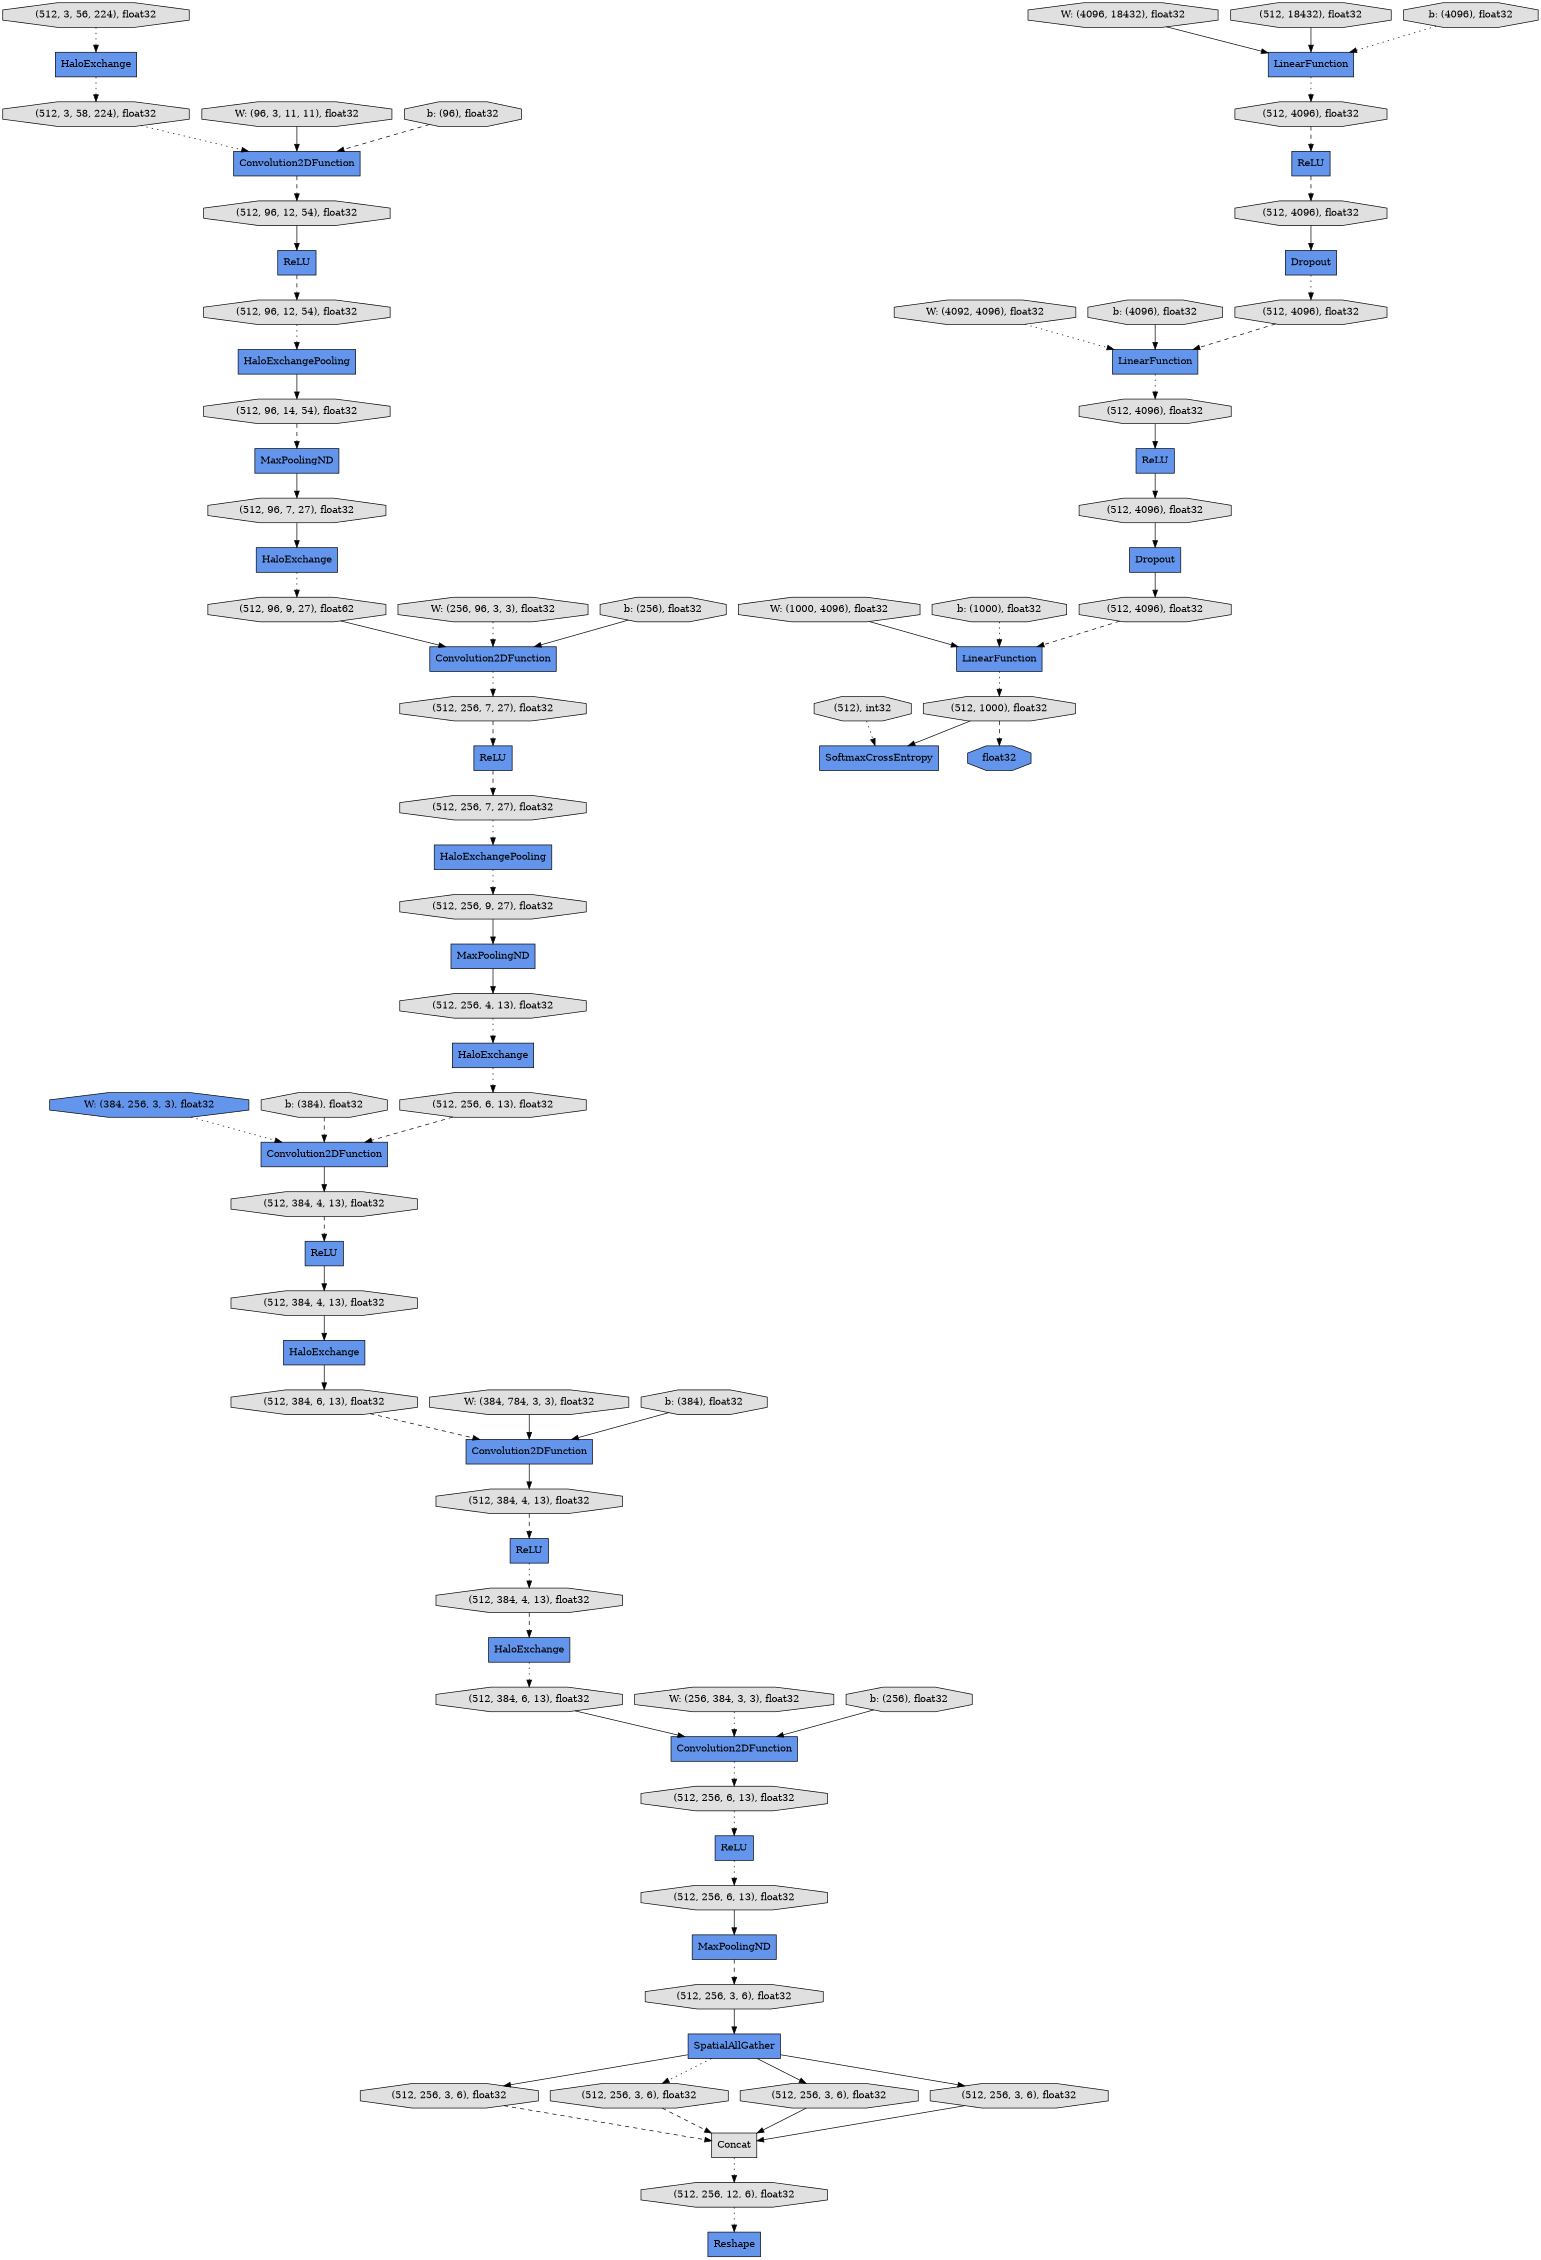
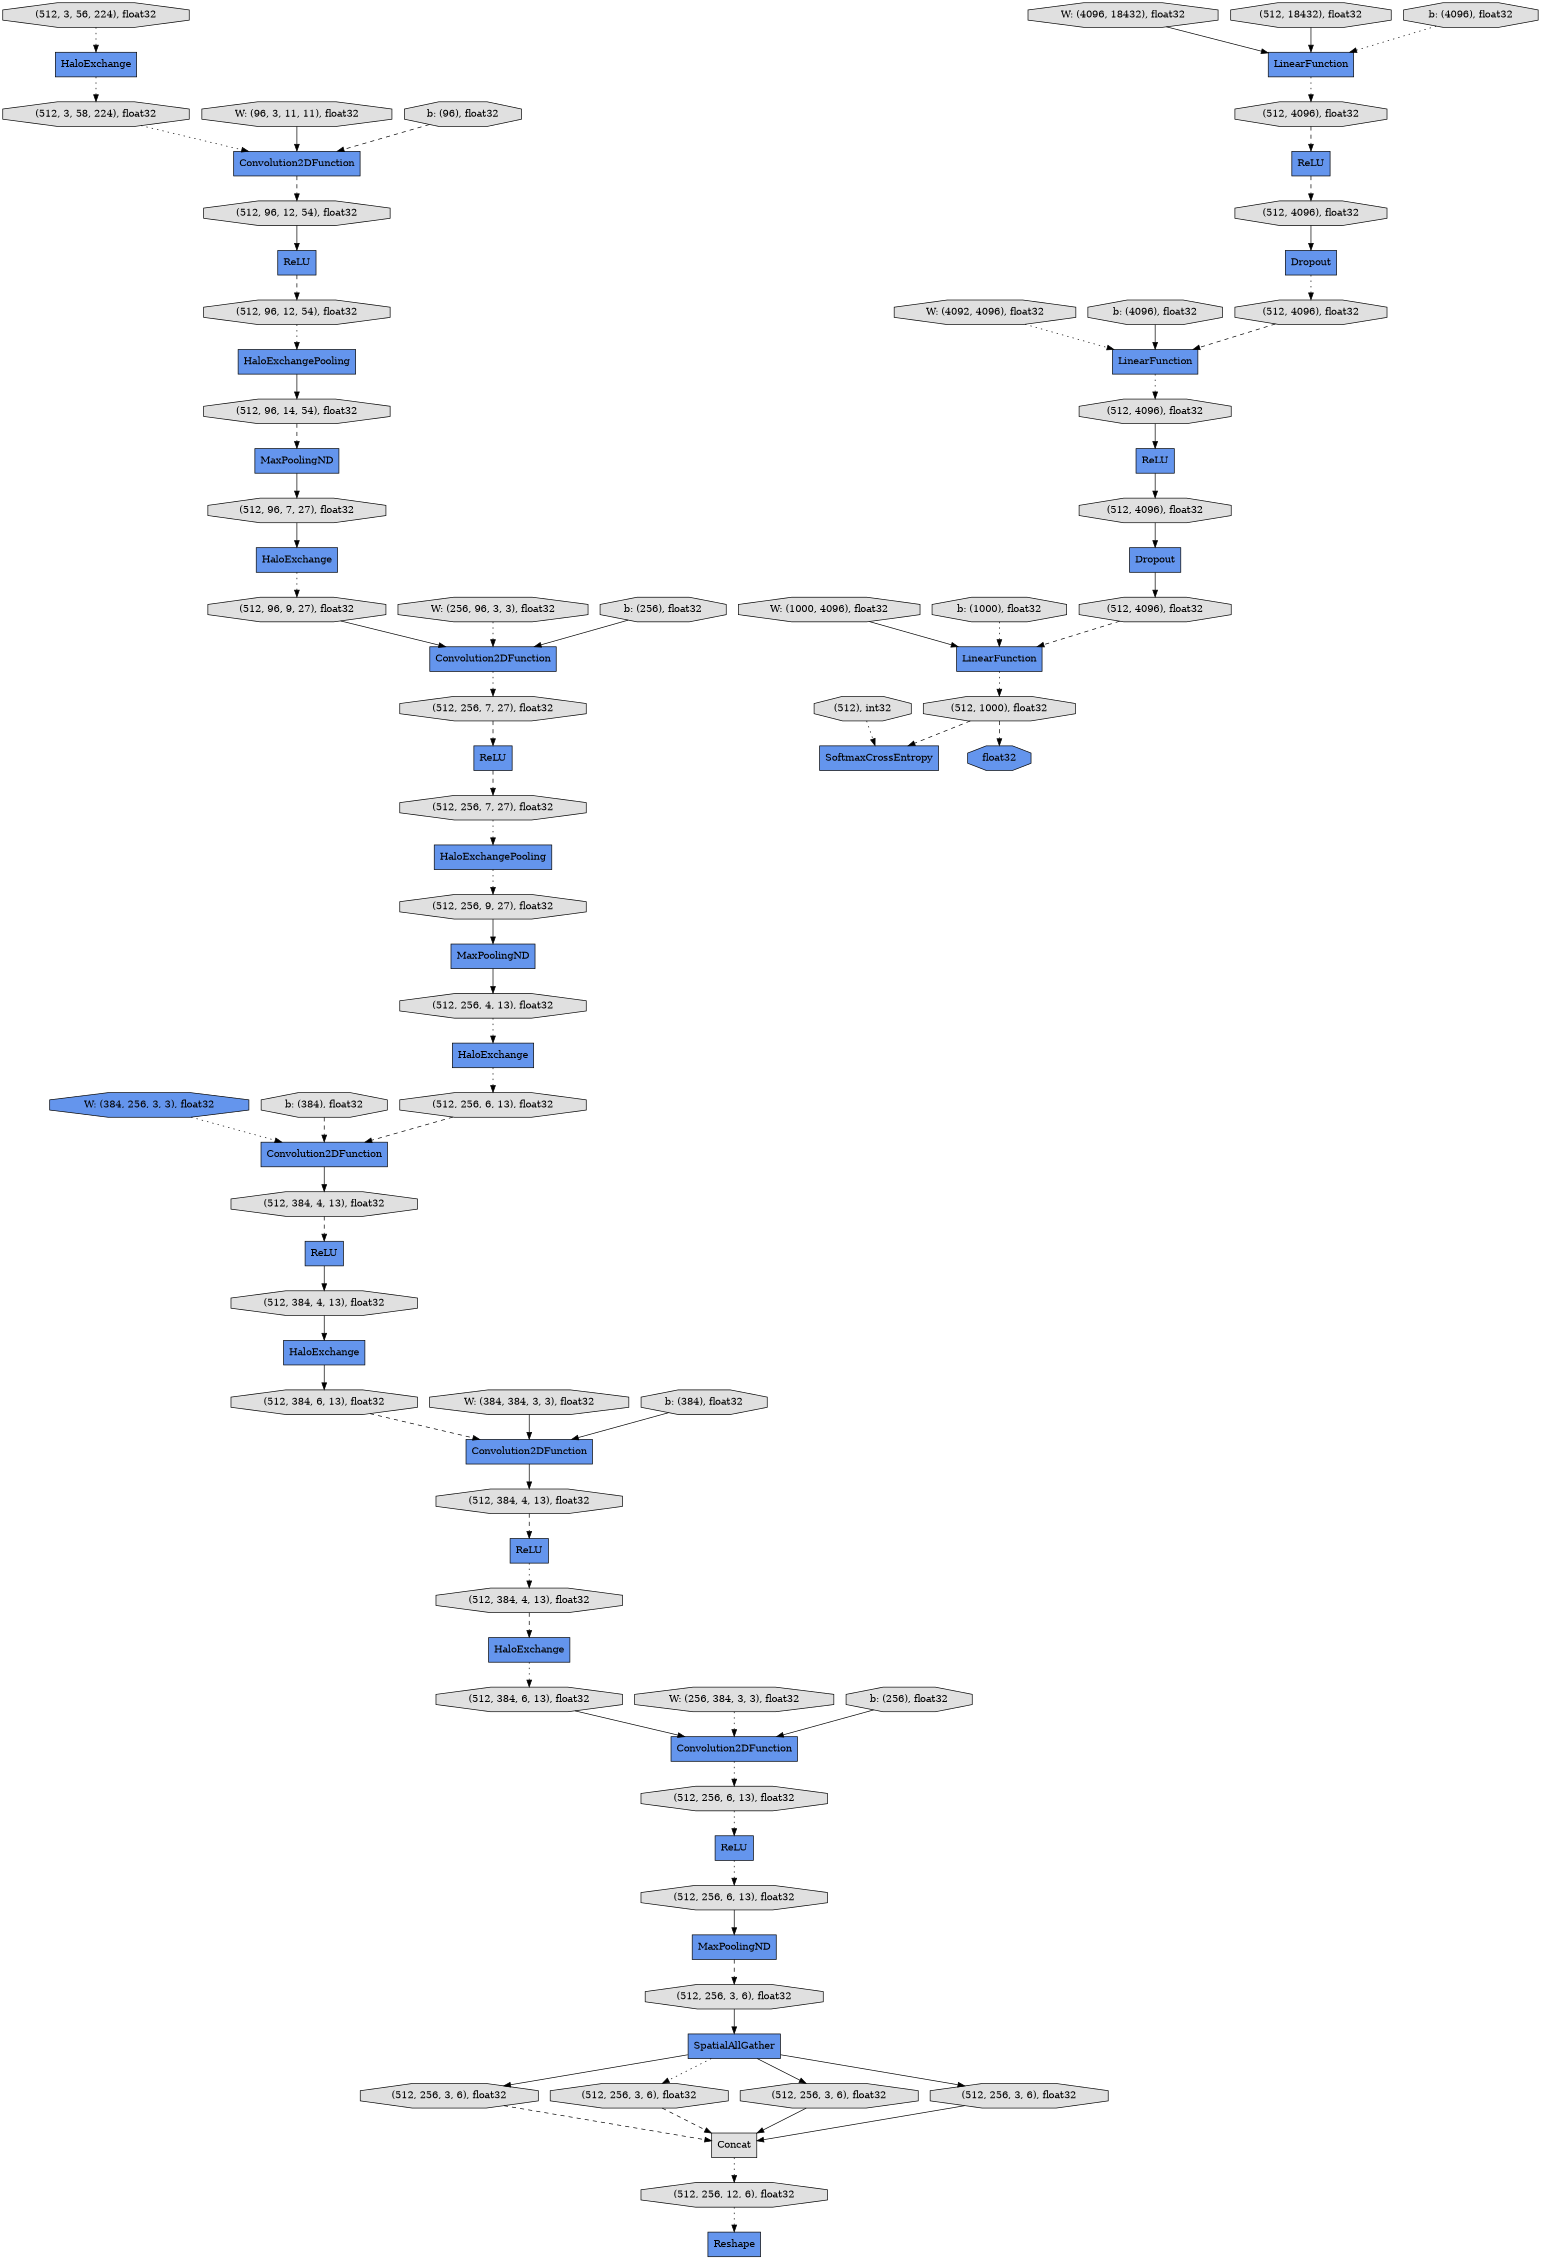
  digraph {
    rankdir=TB
    node [fillcolor="#E0E0E0" shape=octagon style=filled]
    edge [style=solid]
    n1 [fillcolor="#6495ED" label="W: (384, 256, 3, 3), float32"]
    n2 [fillcolor="#6495ED" label=Convolution2DFunction shape=record]
    n3 [label="(512, 384, 4, 13), float32"]
    n4 [label="(512, 96, 14, 54), float32"]
    n5 [fillcolor="#6495ED" label=MaxPoolingND shape=record]
    n6 [label="(512, 96, 7, 27), float32"]
    n7 [fillcolor="#6495ED" label=ReLU shape=record]
    n8 [label="(512, 4096), float32"]
    n9 [fillcolor="#6495ED" label=Dropout shape=record]
    n10 [label="(512, 256, 9, 27), float32"]
    n11 [fillcolor="#6495ED" label=MaxPoolingND shape=record]
    n12 [label="(512, 256, 4, 13), float32"]
    n13 [fillcolor="#6495ED" label=HaloExchange shape=record]
    n14 [label="(512, 3, 58, 224), float32"]
    n15 [fillcolor="#6495ED" label=Convolution2DFunction shape=record]
    n16 [fillcolor="#6495ED" label=Convolution2DFunction shape=record]
    n17 [label="(512, 256, 7, 27), float32"]
    n18 [fillcolor="#6495ED" label=ReLU shape=record]
    n19 [label="b: (384), float32"]
    n20 [fillcolor="#6495ED" label=HaloExchangePooling shape=record]
    n21 [fillcolor="#6495ED" label=ReLU shape=record]
    n22 [label="(512, 384, 4, 13), float32"]
    n23 [fillcolor="#6495ED" label=ReLU shape=record]
    n24 [label="(512, 4096), float32"]
    n25 [fillcolor="#6495ED" label=Dropout shape=record]
-   n26 [label="W: (384, 784, 3, 3), float32"]
+   n26 [label="W: (384, 384, 3, 3), float32"]
    n27 [fillcolor="#6495ED" label=Convolution2DFunction shape=record]
    n28 [label="(512, 384, 4, 13), float32"]
    n29 [fillcolor="#6495ED" label=MaxPoolingND shape=record]
    n30 [label="(512, 256, 3, 6), float32"]
    n31 [fillcolor="#6495ED" label=SpatialAllGather shape=record]
    n32 [label="b: (384), float32"]
    n33 [fillcolor="#6495ED" label=LinearFunction shape=record]
    n34 [label="(512, 4096), float32"]
    n35 [label="(512, 256, 6, 13), float32"]
    n36 [fillcolor="#6495ED" label=ReLU shape=record]
    n37 [label="(512, 256, 6, 13), float32"]
    n38 [fillcolor="#6495ED" label=HaloExchange shape=record]
    n39 [label="(512, 384, 6, 13), float32"]
    n40 [label="W: (256, 384, 3, 3), float32"]
    n41 [fillcolor="#6495ED" label=Convolution2DFunction shape=record]
    n42 [fillcolor="#6495ED" label=ReLU shape=record]
    n43 [label="(512, 96, 12, 54), float32"]
    n44 [fillcolor="#6495ED" label=HaloExchangePooling shape=record]
    n45 [label="(512, 256, 3, 6), float32"]
    n46 [label="(512, 256, 3, 6), float32"]
    n47 [label="(512, 256, 3, 6), float32"]
    n48 [label="(512, 256, 3, 6), float32"]
    n49 [label=Concat shape=record]
    n50 [fillcolor="#6495ED" label=HaloExchange shape=record]
-   n51 [label="(512, 96, 9, 27), float62"]
+   n51 [label="(512, 96, 9, 27), float32"]
    n52 [label="(512), int32"]
    n53 [fillcolor="#6495ED" label=SoftmaxCrossEntropy shape=record]
    n54 [label="b: (256), float32"]
    n55 [fillcolor="#6495ED" label=ReLU shape=record]
    n56 [label="(512, 384, 4, 13), float32"]
    n57 [fillcolor="#6495ED" label=HaloExchange shape=record]
    n58 [fillcolor="#6495ED" label=HaloExchange shape=record]
    n59 [label="(512, 256, 6, 13), float32"]
    n60 [label="(512, 256, 12, 6), float32"]
    n61 [fillcolor="#6495ED" label=Reshape shape=record]
    n62 [label="W: (4096, 18432), float32"]
    n63 [label="(512, 256, 7, 27), float32"]
    n64 [label="(512, 18432), float32"]
    n65 [label="W: (96, 3, 11, 11), float32"]
    n66 [label="(512, 96, 12, 54), float32"]
    n67 [label="b: (4096), float32"]
    n68 [label="(512, 384, 6, 13), float32"]
    n69 [label="W: (4092, 4096), float32"]
    n70 [fillcolor="#6495ED" label=LinearFunction shape=record]
    n71 [label="(512, 4096), float32"]
    n72 [label="b: (96), float32"]
    n73 [label="b: (4096), float32"]
    n74 [label="W: (1000, 4096), float32"]
    n75 [fillcolor="#6495ED" label=LinearFunction shape=record]
    n76 [label="(512, 1000), float32"]
    n77 [label="W: (256, 96, 3, 3), float32"]
    n78 [label="b: (1000), float32"]
    n79 [label="b: (256), float32"]
    n80 [label="(512, 4096), float32"]
    n81 [fillcolor="#6495ED" label=float32]
    n82 [label="(512, 4096), float32"]
    n83 [label="(512, 3, 56, 224), float32"]
    n1 -> n2 [style=dotted]
    n2 -> n3
    n3 -> n21 [style=dashed]
    n4 -> n5 [style=dashed]
    n5 -> n6
    n6 -> n50
    n7 -> n8 [style=dashed]
    n8 -> n9
    n9 -> n82 [style=dotted]
    n10 -> n11
    n11 -> n12
    n12 -> n58 [style=dotted]
    n13 -> n14 [style=dotted]
    n14 -> n15 [style=dotted]
    n15 -> n66 [style=dashed]
    n16 -> n17 [style=dotted]
    n17 -> n18 [style=dashed]
    n18 -> n63 [style=dashed]
    n19 -> n2 [style=dashed]
    n20 -> n10 [style=dotted]
    n21 -> n22
    n22 -> n38
    n23 -> n24
    n24 -> n25
    n25 -> n80
    n26 -> n27
    n27 -> n28
    n28 -> n55 [style=dashed]
    n29 -> n30 [style=dashed]
    n30 -> n31
    n31 -> n45
    n31 -> n46 [style=dotted]
    n31 -> n47
    n31 -> n48
    n32 -> n27
    n33 -> n34 [style=dotted]
    n34 -> n7 [style=dashed]
    n35 -> n36 [style=dotted]
    n36 -> n37 [style=dotted]
    n37 -> n29
    n38 -> n39
    n39 -> n27 [style=dashed]
    n40 -> n41 [style=dotted]
    n41 -> n35 [style=dotted]
    n42 -> n43 [style=dashed]
    n43 -> n44 [style=dotted]
    n44 -> n4
    n45 -> n49 [style=dashed]
    n46 -> n49 [style=dashed]
    n47 -> n49
    n48 -> n49
    n49 -> n60 [style=dotted]
    n50 -> n51 [style=dotted]
    n51 -> n16
    n52 -> n53 [style=dotted]
    n54 -> n41
    n55 -> n56 [style=dotted]
    n56 -> n57 [style=dashed]
    n57 -> n68 [style=dotted]
    n58 -> n59 [style=dotted]
    n59 -> n2 [style=dashed]
    n60 -> n61 [style=dotted]
    n62 -> n33
    n63 -> n20 [style=dotted]
    n64 -> n33
    n65 -> n15
    n66 -> n42
    n67 -> n33 [style=dotted]
    n68 -> n41
    n69 -> n70 [style=dotted]
    n70 -> n71 [style=dotted]
    n71 -> n23
    n72 -> n15 [style=dashed]
    n73 -> n70
    n74 -> n75
    n75 -> n76 [style=dotted]
-   n76 -> n53
+   n76 -> n53 [style=dashed]
    n76 -> n81 [style=dashed]
    n77 -> n16 [style=dotted]
    n78 -> n75 [style=dotted]
    n79 -> n16
    n80 -> n75 [style=dashed]
    n82 -> n70 [style=dashed]
    n83 -> n13 [style=dotted]
  }
